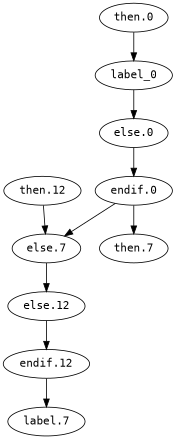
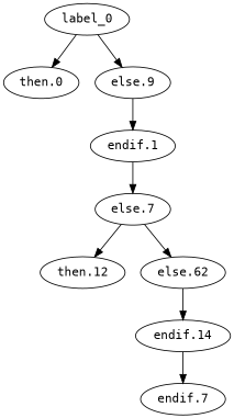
  digraph {
    fontname="DejaVu Sans Mono"
    node [fontname="DejaVu Sans Mono"]
    edge [fontname="DejaVu Sans Mono"]
    label_0
    "then.0"
-   "else.0"
-   "endif.0"
-   "then.7"
+   "else.0" [label="else.9"]
+   "endif.0" [label="endif.1"]
    "else.7"
    "then.12"
-   "else.12"
-   "endif.12"
-   "endif.7" [label="label.7"]
-   "then.0" -> label_0
+   "else.12" [label="else.62"]
+   "endif.12" [label="endif.14"]
+   "endif.7"
+   label_0 -> "then.0"
    label_0 -> "else.0"
    "else.0" -> "endif.0"
-   "endif.0" -> "then.7"
    "endif.0" -> "else.7"
-   "then.12" -> "else.7"
+   "else.7" -> "then.12"
    "else.7" -> "else.12"
    "else.12" -> "endif.12"
    "endif.12" -> "endif.7"
  }
